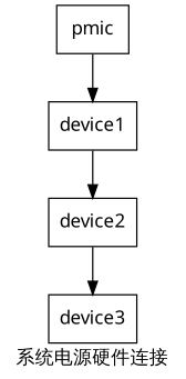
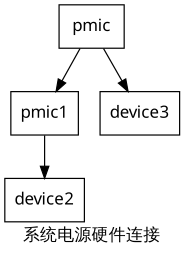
  digraph {
    fontname="Noto Sans"
    label="系统电源硬件连接"
    node [fontname="Noto Sans" shape=box]
    edge [fontname="Noto Sans"]
    pmic
-   device1
+   device1 [label=pmic1]
    device3
    device2
    pmic -> device1
-   device2 -> device3
+   pmic -> device3
    device1 -> device2
  }
